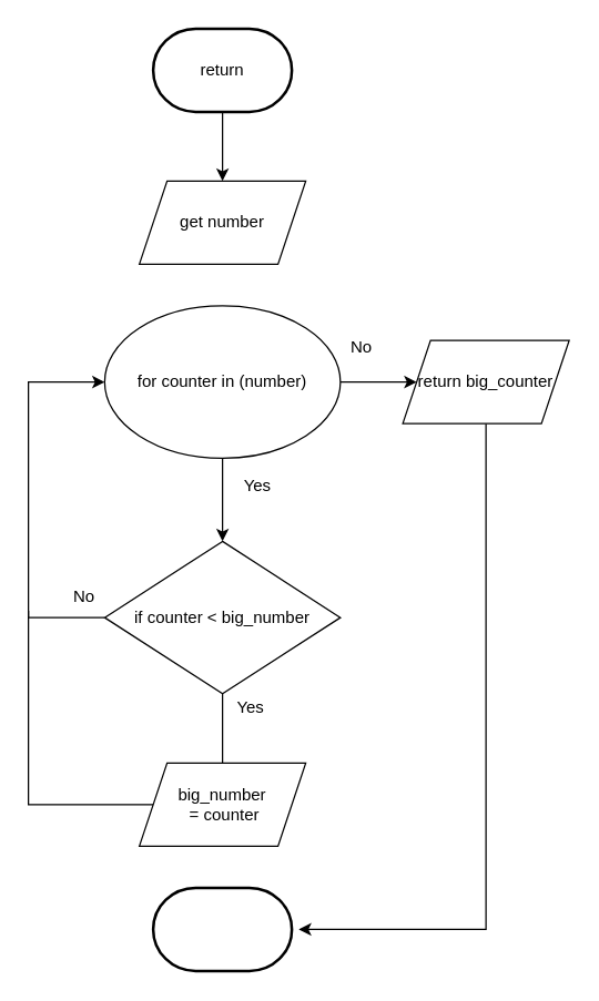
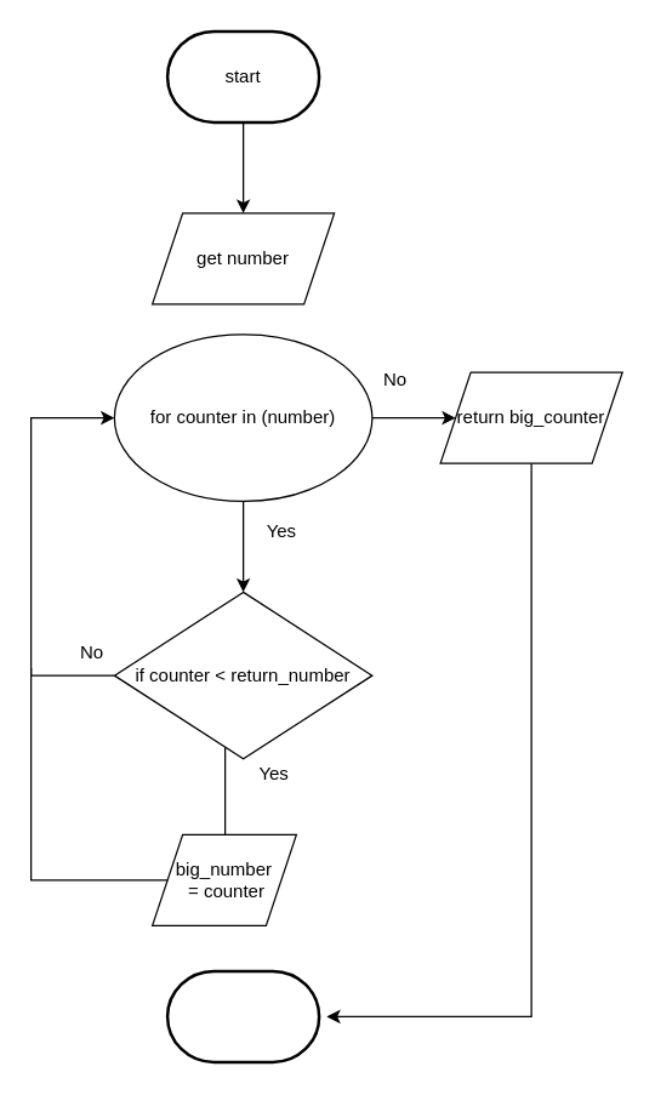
  <mxCell id="0" />
  <mxCell id="1" parent="0" />
  <mxCell id="2" style="edgeStyle=none;html=1;" edge="1" parent="1" target="6"><mxGeometry relative="1" as="geometry"><mxPoint x="160" y="80" as="sourcePoint" /></mxGeometry></mxCell>
  <mxCell id="3" style="edgeStyle=none;html=1;" edge="1" parent="1" source="5"><mxGeometry relative="1" as="geometry"><mxPoint x="160" y="390" as="targetPoint" /></mxGeometry></mxCell>
  <mxCell id="4" style="edgeStyle=elbowEdgeStyle;rounded=0;html=1;" edge="1" parent="1" source="5"><mxGeometry relative="1" as="geometry"><mxPoint x="300" y="275" as="targetPoint" /></mxGeometry></mxCell>
  <mxCell id="5" value="for counter in (number)" style="ellipse;whiteSpace=wrap;html=1;" vertex="1" parent="1"><mxGeometry x="75" y="220" width="170" height="110" as="geometry" /></mxCell>
- <mxCell id="6" value="get number" style="shape=parallelogram;perimeter=parallelogramPerimeter;whiteSpace=wrap;html=1;fixedSize=1;" vertex="1" parent="1"><mxGeometry x="100" y="130" width="120" height="60" as="geometry" /></mxCell>
+ <mxCell id="6" value="get number" style="shape=parallelogram;perimeter=parallelogramPerimeter;whiteSpace=wrap;html=1;fixedSize=1;" vertex="1" parent="1"><mxGeometry x="100" y="140" width="120" height="60" as="geometry" /></mxCell>
  <mxCell id="7" style="edgeStyle=elbowEdgeStyle;html=1;entryX=0;entryY=0.5;entryDx=0;entryDy=0;exitX=0;exitY=0.5;exitDx=0;exitDy=0;rounded=0;" edge="1" parent="1" source="9" target="5"><mxGeometry relative="1" as="geometry"><Array as="points"><mxPoint x="20" y="370" /></Array></mxGeometry></mxCell>
  <mxCell id="8" style="edgeStyle=elbowEdgeStyle;rounded=0;html=1;entryX=0.5;entryY=0;entryDx=0;entryDy=0;endArrow=none;" edge="1" parent="1" source="9" target="16"><mxGeometry relative="1" as="geometry"><mxPoint x="160" y="580" as="targetPoint" /></mxGeometry></mxCell>
- <mxCell id="9" value="if counter &amp;lt; big_number" style="rhombus;whiteSpace=wrap;html=1;" vertex="1" parent="1"><mxGeometry x="75" y="390" width="170" height="110" as="geometry" /></mxCell>
+ <mxCell id="9" value="if counter &amp;lt; return_number" style="rhombus;whiteSpace=wrap;html=1;" vertex="1" parent="1"><mxGeometry x="75" y="390" width="170" height="110" as="geometry" /></mxCell>
  <mxCell id="10" style="edgeStyle=elbowEdgeStyle;rounded=0;elbow=vertical;html=1;entryX=1;entryY=0.5;entryDx=0;entryDy=0;" edge="1" parent="1" source="11"><mxGeometry relative="1" as="geometry"><Array as="points"><mxPoint x="350" y="670" /><mxPoint x="350" y="580" /></Array><mxPoint x="215" y="670" as="targetPoint" /></mxGeometry></mxCell>
  <mxCell id="11" value="return big_counter" style="shape=parallelogram;perimeter=parallelogramPerimeter;whiteSpace=wrap;html=1;fixedSize=1;" vertex="1" parent="1"><mxGeometry x="290" y="245" width="120" height="60" as="geometry" /></mxCell>
  <mxCell id="12" value="Yes" style="text;html=1;align=center;verticalAlign=middle;resizable=0;points=[];autosize=1;strokeColor=none;fillColor=none;" vertex="1" parent="1"><mxGeometry x="165" y="340" width="40" height="20" as="geometry" /></mxCell>
  <mxCell id="13" value="No" style="text;html=1;align=center;verticalAlign=middle;resizable=0;points=[];autosize=1;strokeColor=none;fillColor=none;" vertex="1" parent="1"><mxGeometry x="45" y="420" width="30" height="20" as="geometry" /></mxCell>
  <mxCell id="14" value="No" style="text;html=1;align=center;verticalAlign=middle;resizable=0;points=[];autosize=1;strokeColor=none;fillColor=none;" vertex="1" parent="1"><mxGeometry x="245" y="240" width="30" height="20" as="geometry" /></mxCell>
  <mxCell id="15" value="Yes" style="text;html=1;align=center;verticalAlign=middle;resizable=0;points=[];autosize=1;strokeColor=none;fillColor=none;" vertex="1" parent="1"><mxGeometry x="160" y="500" width="40" height="20" as="geometry" /></mxCell>
- <mxCell id="16" value="big_number&lt;br&gt;&amp;nbsp;= counter" style="shape=parallelogram;perimeter=parallelogramPerimeter;whiteSpace=wrap;html=1;fixedSize=1;" vertex="1" parent="1"><mxGeometry x="100" y="550" width="120" height="60" as="geometry" /></mxCell>
+ <mxCell id="16" value="big_number&lt;br&gt;&amp;nbsp;= counter" style="shape=parallelogram;perimeter=parallelogramPerimeter;whiteSpace=wrap;html=1;fixedSize=1;" vertex="1" parent="1"><mxGeometry x="100" y="550" width="95" height="60" as="geometry" /></mxCell>
  <mxCell id="17" value="" style="endArrow=none;html=1;rounded=0;elbow=vertical;exitX=0;exitY=0.5;exitDx=0;exitDy=0;" edge="1" parent="1" source="16"><mxGeometry width="50" height="50" relative="1" as="geometry"><mxPoint x="140" y="500" as="sourcePoint" /><mxPoint x="20" y="440" as="targetPoint" /><Array as="points"><mxPoint x="20" y="580" /></Array></mxGeometry></mxCell>
- <mxCell id="18" value="return" style="strokeWidth=2;html=1;shape=mxgraph.flowchart.terminator;whiteSpace=wrap;" vertex="1" parent="1"><mxGeometry x="110" y="20" width="100" height="60" as="geometry" /></mxCell>
+ <mxCell id="18" value="start" style="strokeWidth=2;html=1;shape=mxgraph.flowchart.terminator;whiteSpace=wrap;" vertex="1" parent="1"><mxGeometry x="110" y="20" width="100" height="60" as="geometry" /></mxCell>
  <mxCell id="19" value="" style="strokeWidth=2;html=1;shape=mxgraph.flowchart.terminator;whiteSpace=wrap;" vertex="1" parent="1"><mxGeometry x="110" y="640" width="100" height="60" as="geometry" /></mxCell>
